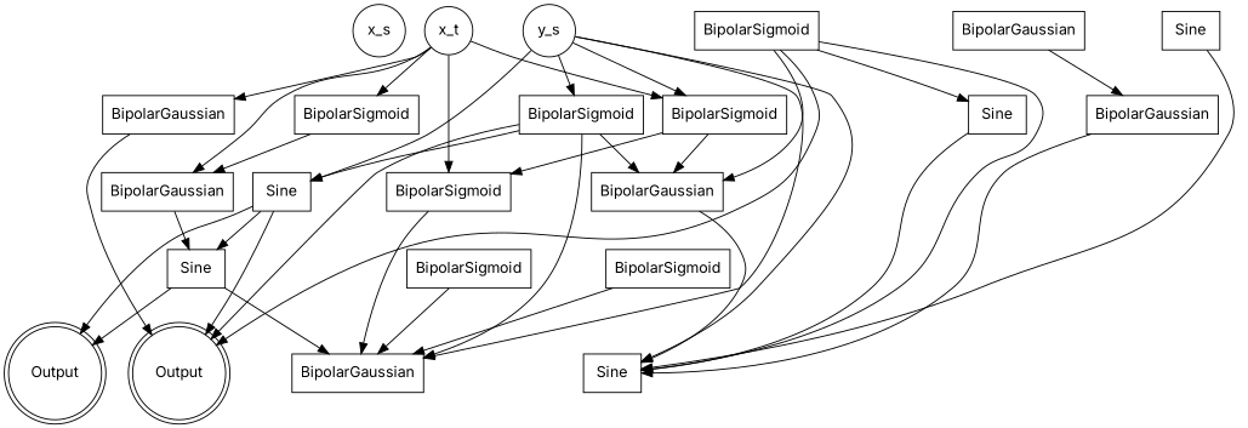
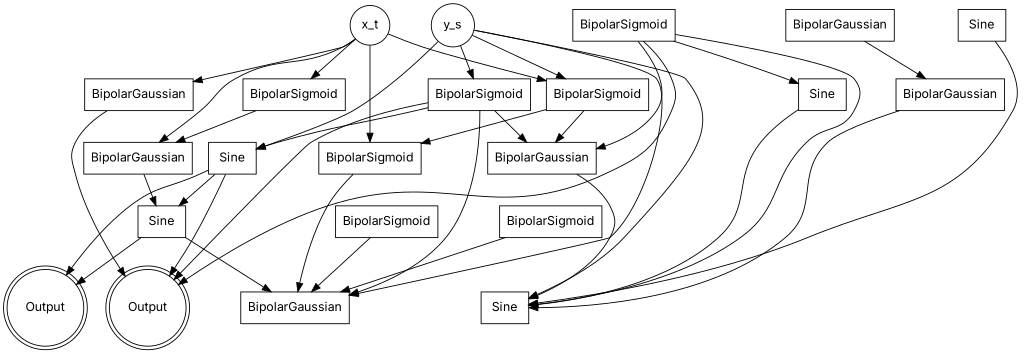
  digraph {
    fontname=Inter
    node [fontname=Inter shape=box weight=0.0]
    edge [fontname=Inter weight=0.10]
-   n1 [label=x_s shape=circle]
    n2 [label=y_s shape=circle]
    n3 [label=BipolarSigmoid]
    n4 [label=BipolarGaussian]
    n5 [label=Sine]
    n6 [label=Sine]
    n7 [label=BipolarSigmoid]
    n8 [label=Output shape=doublecircle]
    n9 [label=BipolarGaussian]
    n10 [label=Sine]
    n11 [label=Output shape=doublecircle]
    n12 [label=BipolarSigmoid]
    n13 [label=x_t shape=circle]
    n14 [label=BipolarGaussian]
    n15 [label=BipolarGaussian]
    n16 [label=BipolarSigmoid]
    n17 [label=BipolarSigmoid]
    n18 [label=BipolarSigmoid]
    n19 [label=Sine]
    n20 [label=Sine]
    n21 [label=BipolarGaussian]
    n22 [label=BipolarGaussian]
    n23 [label=BipolarSigmoid]
    n2 -> n3 [weight=-2.18]
    n2 -> n4 [weight=0.62]
    n2 -> n5 [weight=-2.66]
    n2 -> n6 [weight=-1.61]
    n2 -> n7 [weight=-2.90]
    n3 -> n4 [weight=2.09]
    n3 -> n6 [weight=0.45]
    n3 -> n8 [weight=0.31]
    n3 -> n9 [weight=2.19]
    n6 -> n8 [weight=0.64]
    n6 -> n10 [weight=-0.96]
    n6 -> n11 [weight=0.81]
    n7 -> n9 [weight=-0.31]
    n7 -> n12 [weight=0.97]
    n9 -> n5
    n10 -> n4 [weight=2.68]
    n10 -> n11 [weight=0.98]
    n12 -> n4 [weight=0.30]
    n13 -> n7 [weight=2.31]
    n13 -> n12 [weight=3.00]
    n13 -> n14 [weight=1.09]
    n13 -> n15 [weight=-2.65]
    n13 -> n16 [weight=-2.65]
    n14 -> n8 [weight=0.12]
    n15 -> n10 [weight=0.33]
    n16 -> n15
    n17 -> n4 [weight=0.47]
    n18 -> n5
    n18 -> n8 [weight=0.26]
    n18 -> n9 [weight=0.13]
    n18 -> n19 [weight=-0.02]
    n19 -> n5 [weight=-0.04]
    n20 -> n5 [weight=-0.03]
    n21 -> n22 [weight=0.34]
    n22 -> n5 [weight=0.19]
    n23 -> n4
  }
